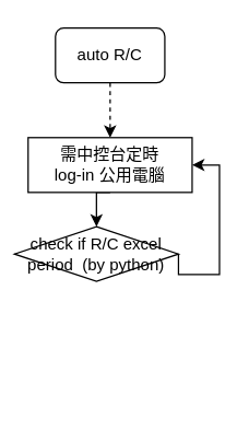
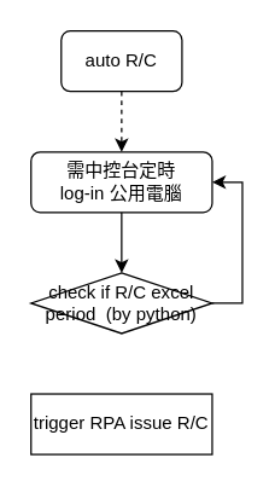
  <mxCell id="0" />
  <mxCell id="1" parent="0" />
  <mxCell id="2" style="edgeStyle=orthogonalEdgeStyle;rounded=0;orthogonalLoop=1;jettySize=auto;html=1;exitX=0.5;exitY=1;exitDx=0;exitDy=0;entryX=0.5;entryY=0;entryDx=0;entryDy=0;dashed=1;" edge="1" parent="1" source="3" target="7"><mxGeometry relative="1" as="geometry" /></mxCell>
  <mxCell id="3" value="auto R/C" style="rounded=1;whiteSpace=wrap;html=1;" vertex="1" parent="1"><mxGeometry x="40" y="20" width="80" height="40" as="geometry" /></mxCell>
  <mxCell id="4" style="edgeStyle=orthogonalEdgeStyle;rounded=0;orthogonalLoop=1;jettySize=auto;html=1;exitX=1;exitY=0.5;exitDx=0;exitDy=0;entryX=1;entryY=0.5;entryDx=0;entryDy=0;" edge="1" parent="1" source="5" target="7"><mxGeometry relative="1" as="geometry"><Array as="points"><mxPoint x="160" y="200" /><mxPoint x="160" y="120" /></Array></mxGeometry></mxCell>
- <mxCell id="5" value="check if R/C excel&lt;br&gt;period&amp;nbsp; (by python)" style="rhombus;whiteSpace=wrap;html=1;" vertex="1" parent="1"><mxGeometry x="10" y="165" width="120" height="40" as="geometry" /></mxCell>
+ <mxCell id="5" value="check if R/C excel&lt;br&gt;period&amp;nbsp; (by python)" style="rhombus;whiteSpace=wrap;html=1;" vertex="1" parent="1"><mxGeometry x="20" y="180" width="120" height="40" as="geometry" /></mxCell>
  <mxCell id="6" style="edgeStyle=orthogonalEdgeStyle;rounded=0;orthogonalLoop=1;jettySize=auto;html=1;exitX=0.5;exitY=1;exitDx=0;exitDy=0;entryX=0.5;entryY=0;entryDx=0;entryDy=0;" edge="1" parent="1" source="7" target="5"><mxGeometry relative="1" as="geometry" /></mxCell>
- <mxCell id="7" value="需中控台定時&lt;br&gt;log-in 公用電腦" style="rounded=0;whiteSpace=wrap;html=1;" vertex="1" parent="1"><mxGeometry x="20" y="100" width="120" height="40" as="geometry" /></mxCell>
+ <mxCell id="7" value="需中控台定時&lt;br&gt;log-in 公用電腦" style="whiteSpace=wrap;html=1;rounded=1;" vertex="1" parent="1"><mxGeometry x="20" y="100" width="120" height="40" as="geometry" /></mxCell>
+ <mxCell id="8" value="trigger RPA issue R/C" style="rounded=0;whiteSpace=wrap;html=1;" vertex="1" parent="1"><mxGeometry x="20" y="260" width="120" height="40" as="geometry" /></mxCell>
